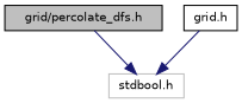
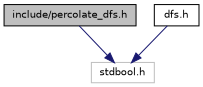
  digraph {
    node [color=black fillcolor=white fontname=Helvetica fontsize=10 shape=record style=filled]
    edge [color=midnightblue fontname=Helvetica fontsize=10 labelfontname=Helvetica labelfontsize=10 style=solid]
-   n1 [fillcolor=grey75 fontcolor=black height=0.2 label="grid/percolate_dfs.h" width=0.4]
+   n1 [fillcolor=grey75 fontcolor=black height=0.2 label="include/percolate_dfs.h" width=0.4]
    n2 [color=grey75 height=0.2 label="stdbool.h" width=0.4]
-   n3 [height=0.2 label="grid.h" width=0.4]
+   n3 [height=0.2 label="dfs.h" width=0.4]
    n1 -> n2
    n3 -> n2
  }
